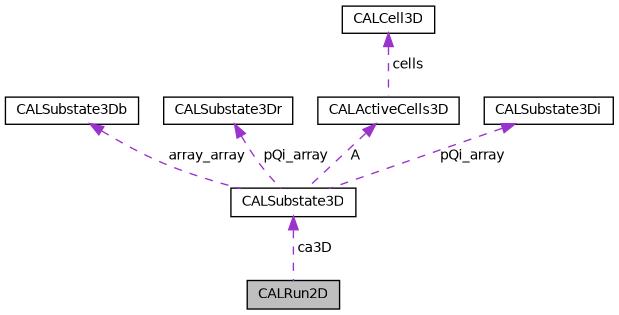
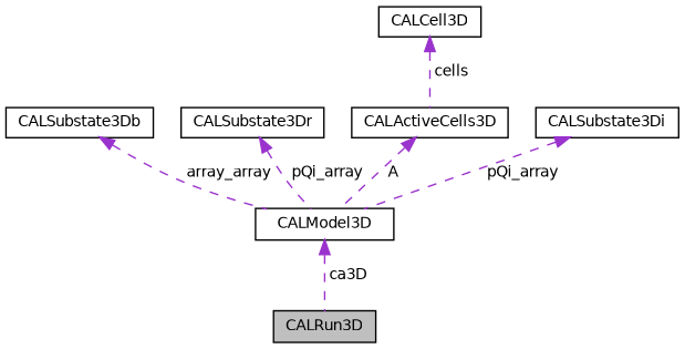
  digraph {
    node [color=black fillcolor=white fontname=Helvetica fontsize=10 shape=record style=filled]
    edge [color=darkorchid3 dir=back fontname=Helvetica fontsize=10 labelfontname=Helvetica labelfontsize=10 style=dashed]
-   n1 [fillcolor=grey75 fontcolor=black height=0.2 label=CALRun2D width=0.4]
-   n2 [height=0.2 label=CALSubstate3D width=0.4]
+   n1 [fillcolor=grey75 fontcolor=black height=0.2 label=CALRun3D width=0.4]
+   n2 [height=0.2 label=CALModel3D width=0.4]
    n3 [height=0.2 label=CALSubstate3Db width=0.4]
    n4 [height=0.2 label=CALSubstate3Dr width=0.4]
    n5 [height=0.2 label=CALActiveCells3D width=0.4]
    n6 [height=0.2 label=CALCell3D width=0.4]
    n7 [height=0.2 label=CALSubstate3Di width=0.4]
    n2 -> n1 [label=" ca3D"]
    n3 -> n2 [label=" array_array"]
    n4 -> n2 [label=" pQi_array"]
    n5 -> n2 [label=" A"]
    n6 -> n5 [label=" cells"]
    n7 -> n2 [label=" pQi_array"]
  }
